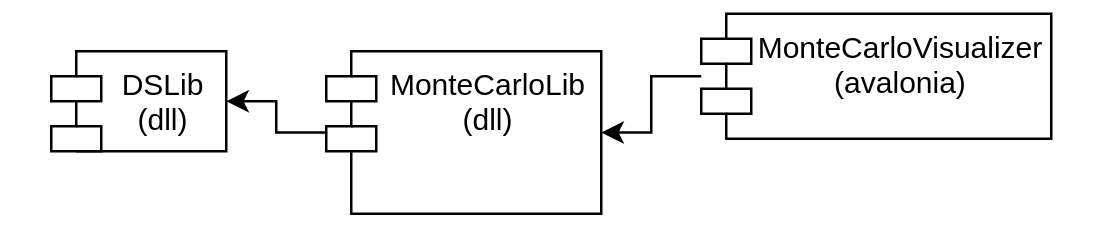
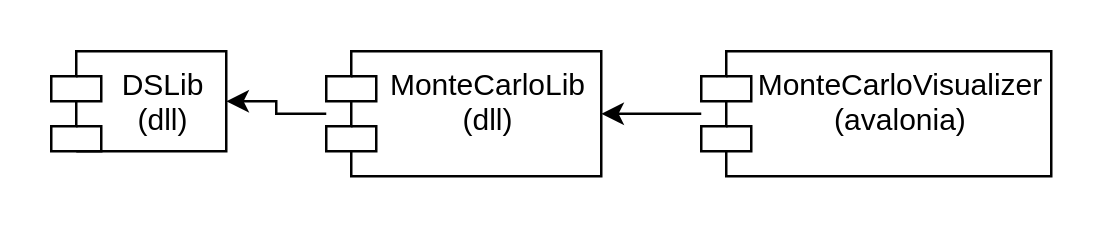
  <mxCell id="0" />
  <mxCell id="1" parent="0" />
  <mxCell id="2" value="DSLib&lt;div&gt;(dll)&lt;/div&gt;" style="shape=module;align=left;spacingLeft=20;align=center;verticalAlign=top;whiteSpace=wrap;html=1;" parent="1" vertex="1"><mxGeometry x="20" y="20" width="70" height="40" as="geometry" /></mxCell>
  <mxCell id="3" style="edgeStyle=orthogonalEdgeStyle;rounded=0;orthogonalLoop=1;jettySize=auto;html=1;" parent="1" source="4" target="2" edge="1"><mxGeometry relative="1" as="geometry" /></mxCell>
- <mxCell id="4" value="MonteCarloLib&lt;div&gt;(dll&lt;span style=&quot;background-color: transparent; color: light-dark(rgb(0, 0, 0), rgb(255, 255, 255));&quot;&gt;)&lt;/span&gt;&lt;/div&gt;" style="shape=module;align=left;spacingLeft=20;align=center;verticalAlign=top;whiteSpace=wrap;html=1;" parent="1" vertex="1"><mxGeometry x="130" y="20" width="110" height="65" as="geometry" /></mxCell>
+ <mxCell id="4" value="MonteCarloLib&lt;div&gt;(dll&lt;span style=&quot;background-color: transparent; color: light-dark(rgb(0, 0, 0), rgb(255, 255, 255));&quot;&gt;)&lt;/span&gt;&lt;/div&gt;" style="shape=module;align=left;spacingLeft=20;align=center;verticalAlign=top;whiteSpace=wrap;html=1;" parent="1" vertex="1"><mxGeometry x="130" y="20" width="110" height="50" as="geometry" /></mxCell>
  <mxCell id="5" style="edgeStyle=orthogonalEdgeStyle;rounded=0;orthogonalLoop=1;jettySize=auto;html=1;" parent="1" source="6" target="4" edge="1"><mxGeometry relative="1" as="geometry" /></mxCell>
- <mxCell id="6" value="MonteCarloVisualizer&lt;div&gt;(avalonia)&lt;/div&gt;" style="shape=module;align=left;spacingLeft=20;align=center;verticalAlign=top;whiteSpace=wrap;html=1;" parent="1" vertex="1"><mxGeometry x="280" y="5" width="140" height="50" as="geometry" /></mxCell>
+ <mxCell id="6" value="MonteCarloVisualizer&lt;div&gt;(avalonia)&lt;/div&gt;" style="shape=module;align=left;spacingLeft=20;align=center;verticalAlign=top;whiteSpace=wrap;html=1;" parent="1" vertex="1"><mxGeometry x="280" y="20" width="140" height="50" as="geometry" /></mxCell>
